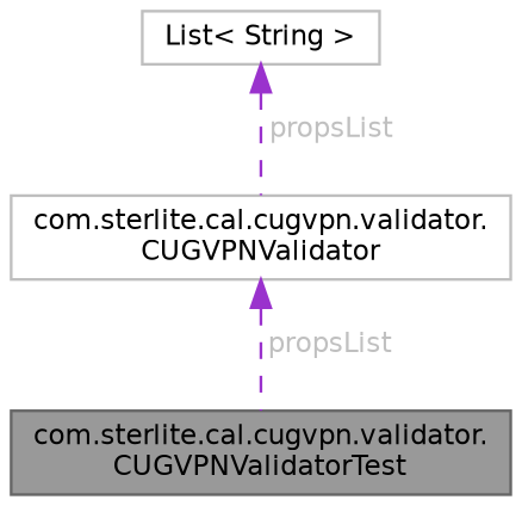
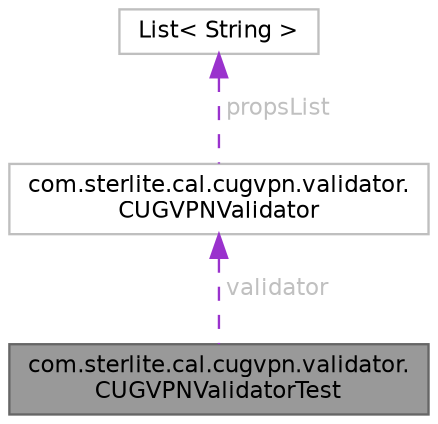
  digraph {
    node [color=grey75 fillcolor=white fontname=Helvetica fontsize=10 shape=box style=filled]
    edge [color=darkorchid3 dir=back fontcolor=grey fontname=Helvetica fontsize=10 labelfontname=Helvetica labelfontsize=10 style=dashed]
    n1 [color=gray40 fillcolor=grey60 fontcolor=black height=0.2 label="com.sterlite.cal.cugvpn.validator.\lCUGVPNValidatorTest" width=0.4]
    n2 [height=0.2 label="com.sterlite.cal.cugvpn.validator.\lCUGVPNValidator" width=0.4]
    n3 [height=0.2 label="List\< String \>" width=0.4]
-   n2 -> n1 [label=" propsList"]
+   n2 -> n1 [label=" validator"]
    n3 -> n2 [label=" propsList"]
  }
